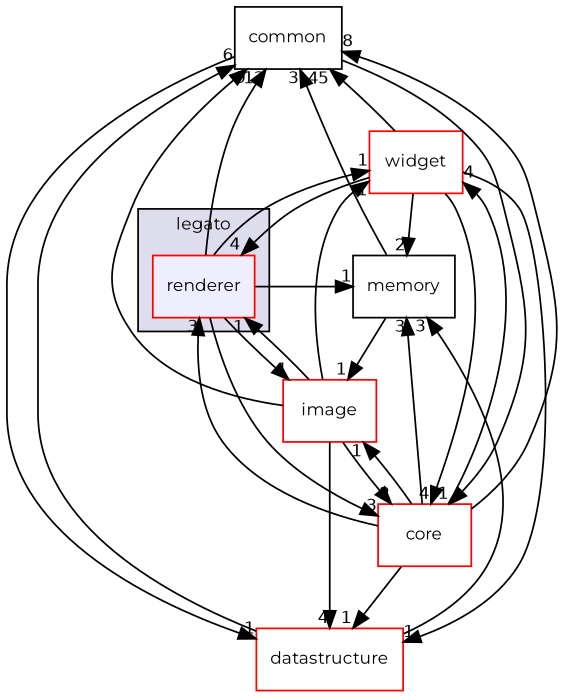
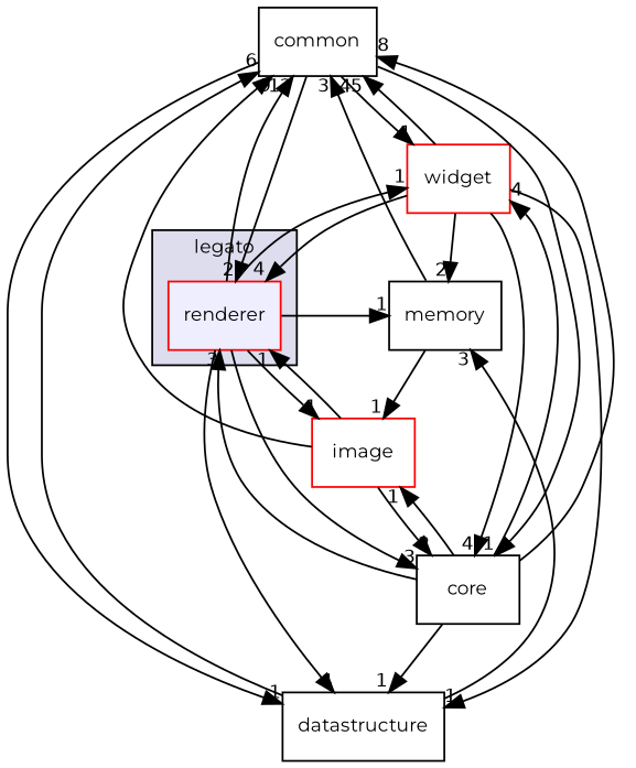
  digraph {
    compound=true
    fontname=Montserrat
    node [fontname=Montserrat fontsize=10 shape=box]
    edge [fontname=Montserrat headlabel=1 labeldistance=1.5 labelfontname=Helvetica labelfontsize=10]
    n1 [color=red fillcolor="#eeeeff" label=renderer pencolor=black style=filled]
    n2 [label=common]
    n3 [color=red fillcolor=white label=image style=filled]
    n4 [color=red fillcolor=white label=widget style=filled]
-   n5 [label=core color=red]
-   n6 [label=datastructure color=red]
+   n5 [label=core]
+   n6 [label=datastructure]
    n7 [label=memory]
    subgraph cluster_1 {
      bgcolor="#ddddee"
      fontsize=10
      label=legato
      pencolor=black
      n1
    }
    n1 -> n2 [headlabel=13]
    n1 -> n3
    n1 -> n4
    n1 -> n5 [headlabel=3]
-   n3 -> n6 [headlabel=4]
+   n1 -> n6 [headlabel=4]
    n1 -> n7
-   n3 -> n4
+   n2 -> n1 [headlabel=2]
+   n2 -> n4
    n2 -> n5
    n2 -> n6
    n3 -> n1
    n3 -> n2 [headlabel=9]
    n3 -> n5 [headlabel=2]
    n4 -> n1 [headlabel=4]
    n4 -> n2 [headlabel=45]
    n4 -> n5 [headlabel=4]
    n4 -> n6
    n4 -> n7 [headlabel=2]
    n5 -> n1 [headlabel=3]
    n5 -> n2 [headlabel=8]
    n5 -> n3
    n5 -> n4 [headlabel=4]
    n5 -> n6
-   n5 -> n7 [headlabel=3]
    n6 -> n2 [headlabel=6]
    n6 -> n7 [headlabel=3]
    n7 -> n2 [headlabel=3]
    n7 -> n3
  }
